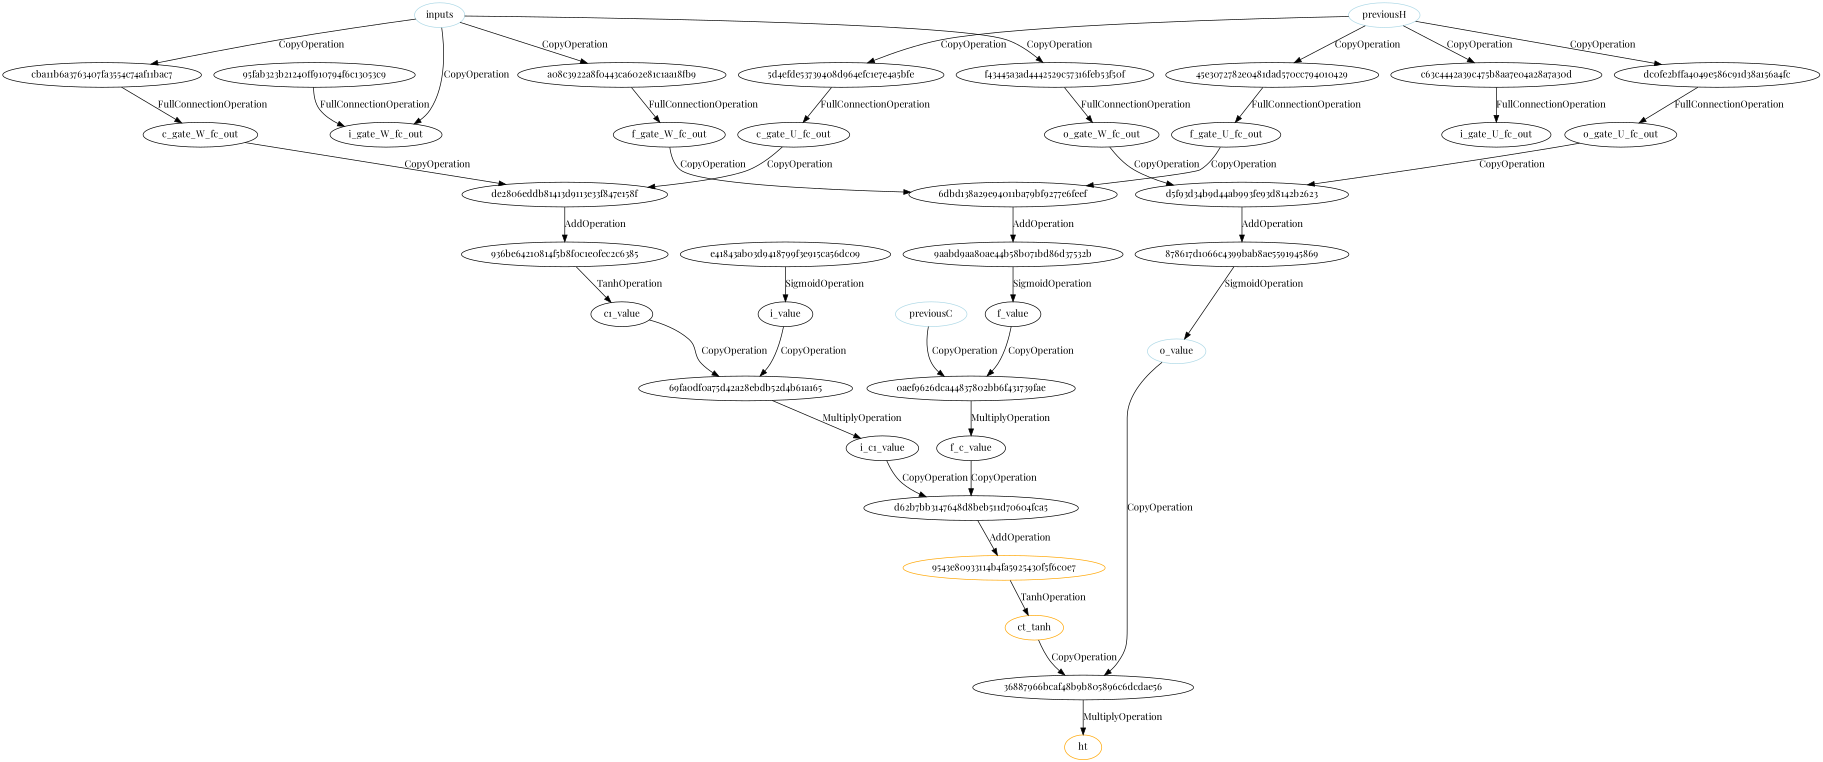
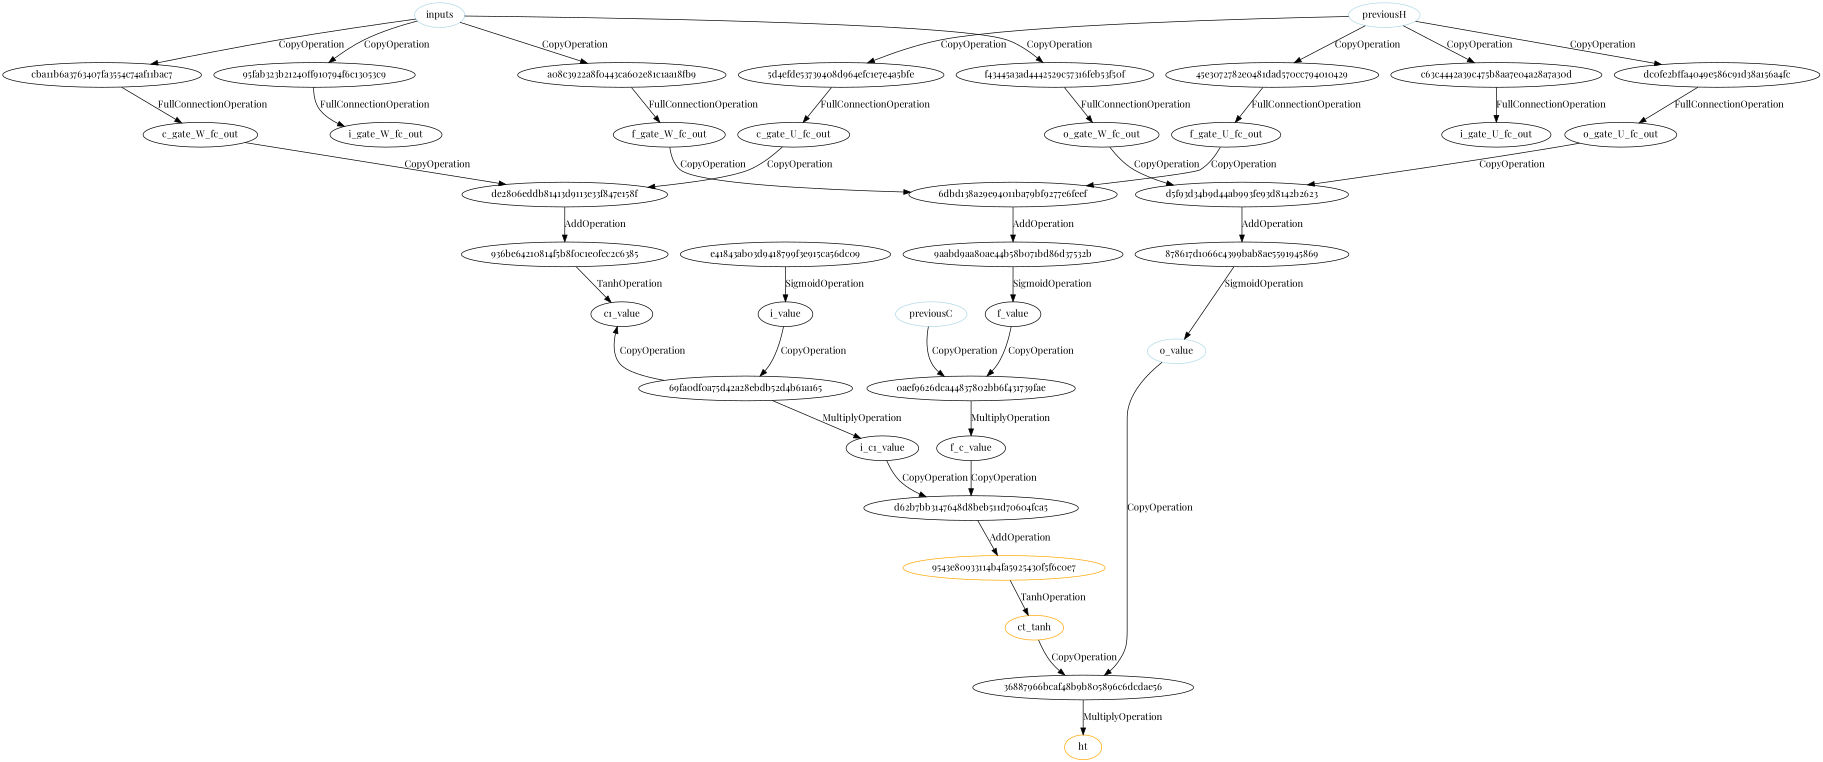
  digraph {
    fontname="Playfair Display"
    node [fontname="Playfair Display"]
    edge [fontname="Playfair Display"]
    ht [color=orange]
    "36887966bcaf48b9b805896c6dcdae56"
    ct_tanh [color=orange]
    "9543e80933114b4fa5925430f5f6c0e7" [color=orange]
    d62b7bb3147648d8beb511d70604fca5
    f_c_value
    "0aef9626dca44837802bb6f431739fae"
    f_value
    "9aabd9aa80ae44b58b071bd86d37532b"
    "6dbd138a29e94011ba79bf9277e6feef"
    f_gate_W_fc_out
    a08c3922a8f0443ca602e81c1aa18fb9
    i_c1_value
    "69fa0df0a75d42a28ebdb52d4b61a165"
    i_value
    e41843ab03d9418799f3e915ca56dc09
    "95fab323b21240ff910794f6c13053c9"
    i_gate_W_fc_out
    o_value [color=lightblue]
    "878617d1066c4399bab8ae5591945869"
    d5f93d34b9d44ab993fe93d8142b2623
    o_gate_W_fc_out
    f43445a3ad4442529c57316feb53f50f
    c1_value
    "936be64210814f5b8f0c1e0fec2c6385"
    de2806eddb81413d9113e33f847e158f
    c_gate_W_fc_out
    cba11b6a3763407fa3554c74af11bac7
    inputs [color=lightblue]
    f_gate_U_fc_out
    "45e3072782e0481dad570cc794010429"
    c63c4442a39c475b8aa7e04a28a7a30d
    i_gate_U_fc_out
    o_gate_U_fc_out
    dc0fe2bffa4049e586c91d38a156a4fc
    c_gate_U_fc_out
    "5d4efde53739408d964efc1e7e4a5bfe"
    previousH [color=lightblue]
    previousC [color=lightblue]
    "36887966bcaf48b9b805896c6dcdae56" -> ht [label=MultiplyOperation]
    ct_tanh -> "36887966bcaf48b9b805896c6dcdae56" [label=CopyOperation]
    "9543e80933114b4fa5925430f5f6c0e7" -> ct_tanh [label=TanhOperation]
    d62b7bb3147648d8beb511d70604fca5 -> "9543e80933114b4fa5925430f5f6c0e7" [label=AddOperation]
    f_c_value -> d62b7bb3147648d8beb511d70604fca5 [label=CopyOperation]
    "0aef9626dca44837802bb6f431739fae" -> f_c_value [label=MultiplyOperation]
    f_value -> "0aef9626dca44837802bb6f431739fae" [label=CopyOperation]
    "9aabd9aa80ae44b58b071bd86d37532b" -> f_value [label=SigmoidOperation]
    "6dbd138a29e94011ba79bf9277e6feef" -> "9aabd9aa80ae44b58b071bd86d37532b" [label=AddOperation]
    f_gate_W_fc_out -> "6dbd138a29e94011ba79bf9277e6feef" [label=CopyOperation]
    a08c3922a8f0443ca602e81c1aa18fb9 -> f_gate_W_fc_out [label=FullConnectionOperation]
    i_c1_value -> d62b7bb3147648d8beb511d70604fca5 [label=CopyOperation]
    "69fa0df0a75d42a28ebdb52d4b61a165" -> i_c1_value [label=MultiplyOperation]
    i_value -> "69fa0df0a75d42a28ebdb52d4b61a165" [label=CopyOperation]
    e41843ab03d9418799f3e915ca56dc09 -> i_value [label=SigmoidOperation]
    "95fab323b21240ff910794f6c13053c9" -> i_gate_W_fc_out [label=FullConnectionOperation]
    o_value -> "36887966bcaf48b9b805896c6dcdae56" [label=CopyOperation]
    "878617d1066c4399bab8ae5591945869" -> o_value [label=SigmoidOperation]
    d5f93d34b9d44ab993fe93d8142b2623 -> "878617d1066c4399bab8ae5591945869" [label=AddOperation]
    o_gate_W_fc_out -> d5f93d34b9d44ab993fe93d8142b2623 [label=CopyOperation]
    f43445a3ad4442529c57316feb53f50f -> o_gate_W_fc_out [label=FullConnectionOperation]
-   c1_value -> "69fa0df0a75d42a28ebdb52d4b61a165" [label=CopyOperation]
+   "69fa0df0a75d42a28ebdb52d4b61a165" -> c1_value [label=CopyOperation]
    "936be64210814f5b8f0c1e0fec2c6385" -> c1_value [label=TanhOperation]
    de2806eddb81413d9113e33f847e158f -> "936be64210814f5b8f0c1e0fec2c6385" [label=AddOperation]
    c_gate_W_fc_out -> de2806eddb81413d9113e33f847e158f [label=CopyOperation]
    cba11b6a3763407fa3554c74af11bac7 -> c_gate_W_fc_out [label=FullConnectionOperation]
    inputs -> a08c3922a8f0443ca602e81c1aa18fb9 [label=CopyOperation]
-   inputs -> i_gate_W_fc_out [label=CopyOperation]
+   inputs -> "95fab323b21240ff910794f6c13053c9" [label=CopyOperation]
    inputs -> f43445a3ad4442529c57316feb53f50f [label=CopyOperation]
    inputs -> cba11b6a3763407fa3554c74af11bac7 [label=CopyOperation]
    f_gate_U_fc_out -> "6dbd138a29e94011ba79bf9277e6feef" [label=CopyOperation]
    "45e3072782e0481dad570cc794010429" -> f_gate_U_fc_out [label=FullConnectionOperation]
    c63c4442a39c475b8aa7e04a28a7a30d -> i_gate_U_fc_out [label=FullConnectionOperation]
    o_gate_U_fc_out -> d5f93d34b9d44ab993fe93d8142b2623 [label=CopyOperation]
    dc0fe2bffa4049e586c91d38a156a4fc -> o_gate_U_fc_out [label=FullConnectionOperation]
    c_gate_U_fc_out -> de2806eddb81413d9113e33f847e158f [label=CopyOperation]
    "5d4efde53739408d964efc1e7e4a5bfe" -> c_gate_U_fc_out [label=FullConnectionOperation]
    previousH -> "45e3072782e0481dad570cc794010429" [label=CopyOperation]
    previousH -> c63c4442a39c475b8aa7e04a28a7a30d [label=CopyOperation]
    previousH -> dc0fe2bffa4049e586c91d38a156a4fc [label=CopyOperation]
    previousH -> "5d4efde53739408d964efc1e7e4a5bfe" [label=CopyOperation]
    previousC -> "0aef9626dca44837802bb6f431739fae" [label=CopyOperation]
  }
